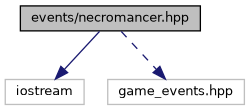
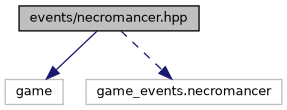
  digraph {
    node [color=grey75 fillcolor=white fontname=Helvetica fontsize=10 shape=record style=filled]
    edge [color=midnightblue fontname=Helvetica fontsize=10 labelfontname=Helvetica labelfontsize=10]
    n1 [color=black fillcolor=grey75 fontcolor=black height=0.2 label="events/necromancer.hpp" width=0.4]
-   n2 [height=0.2 label=iostream width=0.4]
-   n3 [height=0.2 label="game_events.hpp" width=0.4]
+   n2 [height=0.2 label=game width=0.4]
+   n3 [height=0.2 label="game_events.necromancer" width=0.4]
    n1 -> n2 [style=solid]
    n1 -> n3 [style=dashed]
  }
